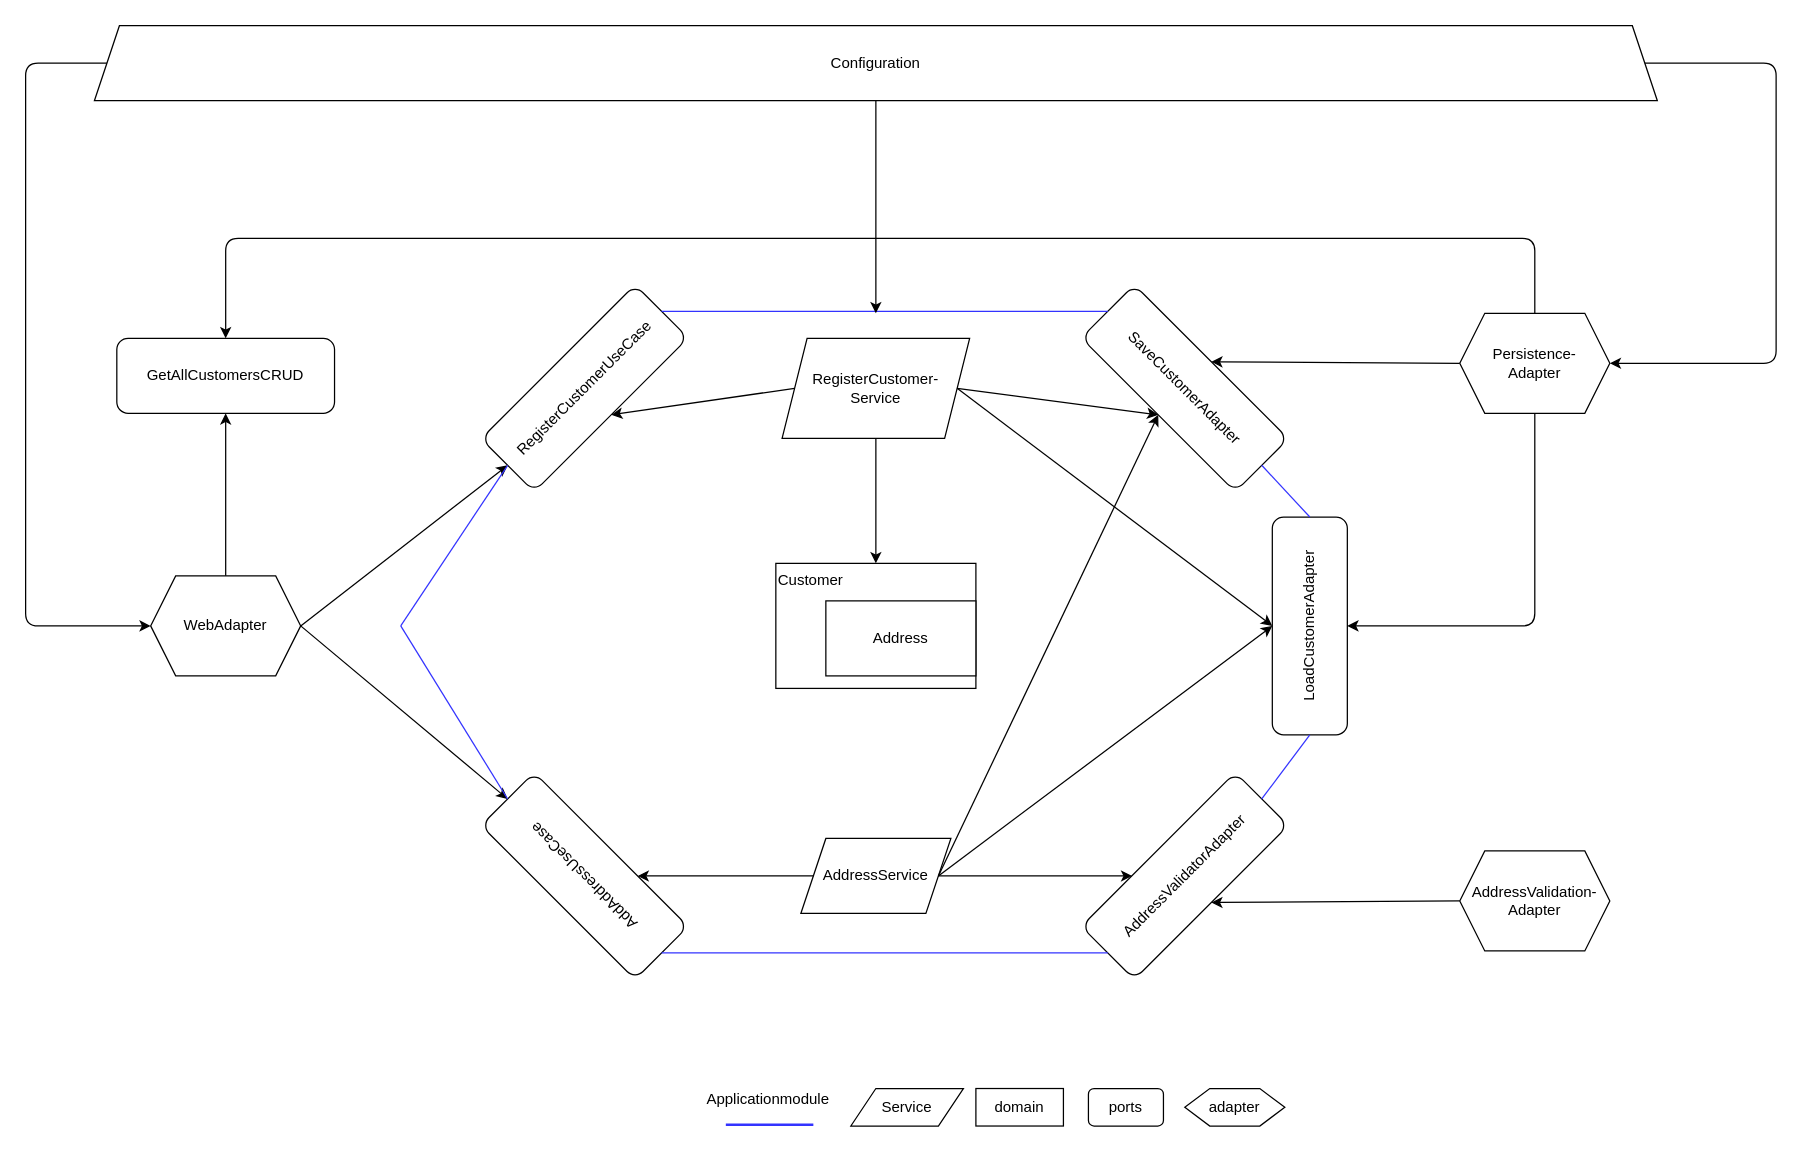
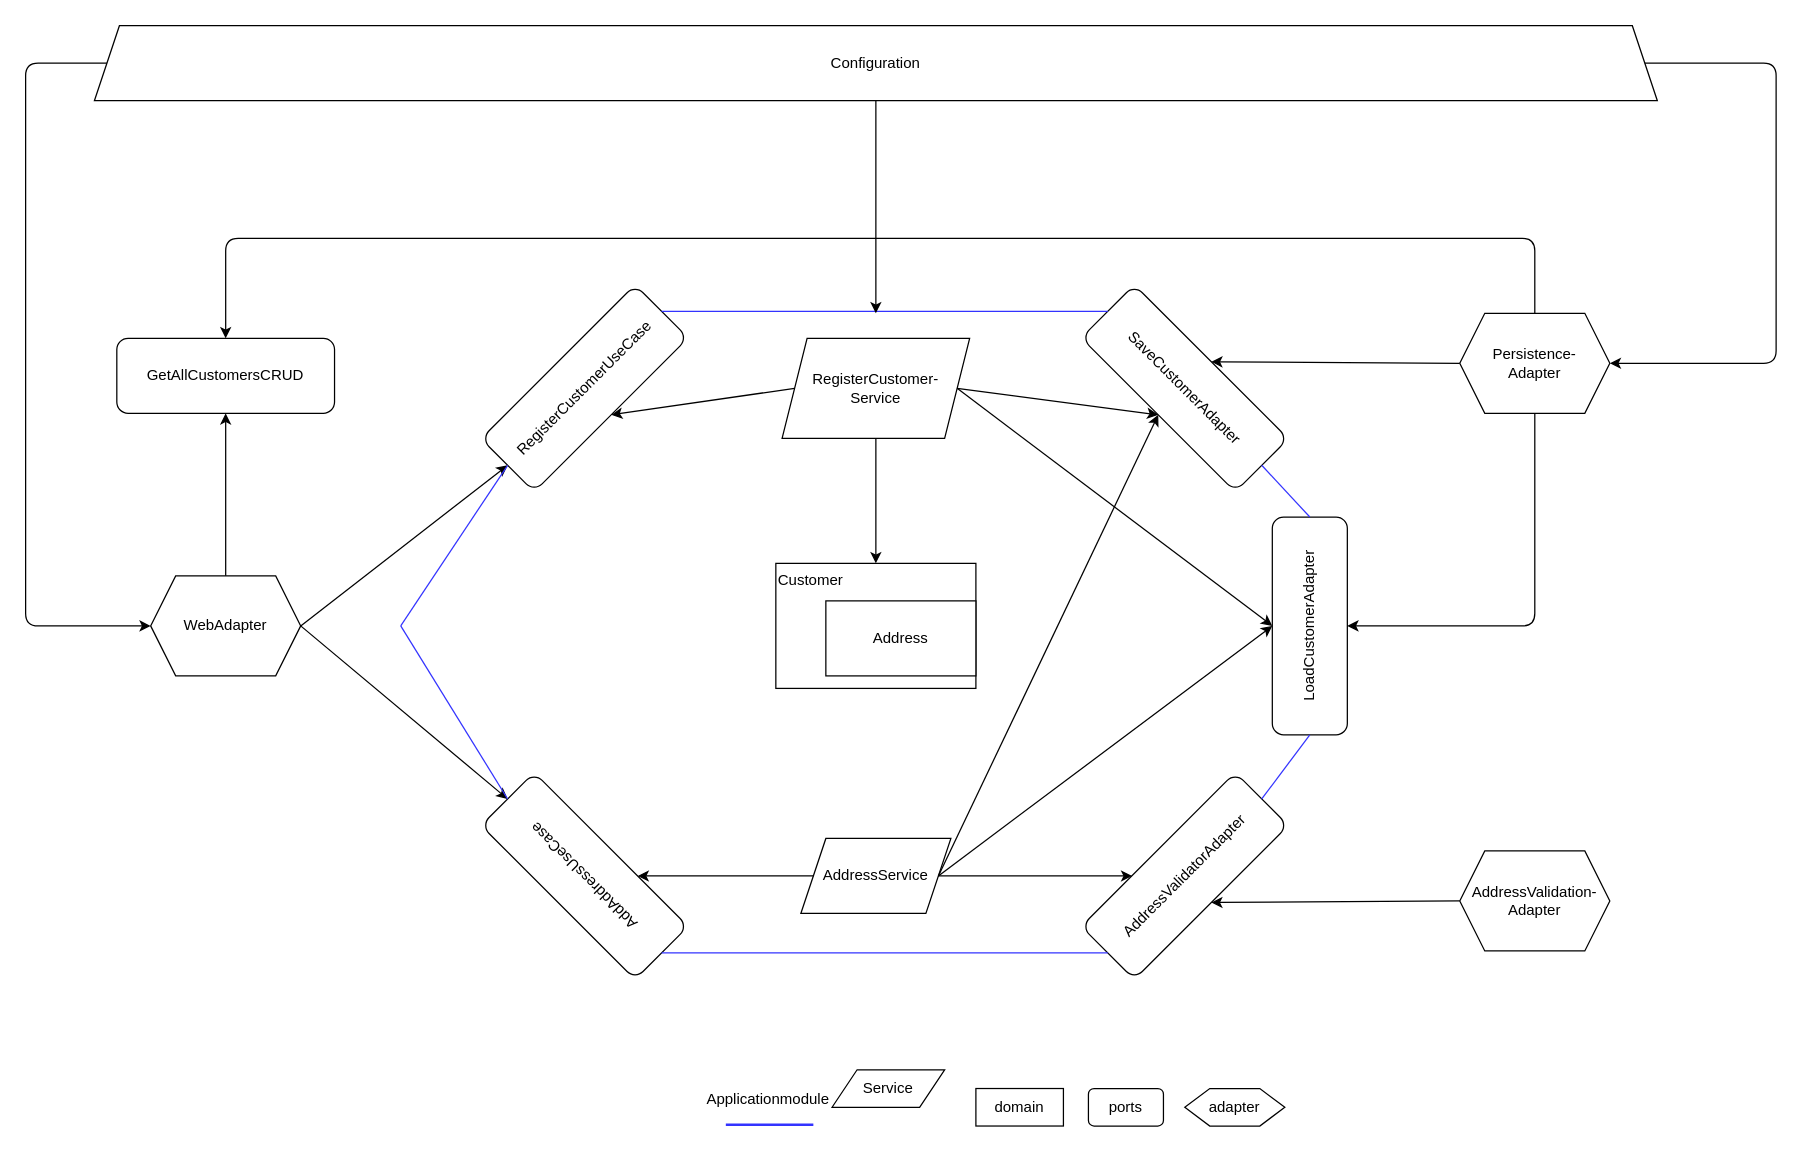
  <mxCell id="0" />
  <mxCell id="1" parent="0" />
  <mxCell id="2" value="Customer" style="rounded=0;whiteSpace=wrap;html=1;align=left;verticalAlign=top;" vertex="1" parent="1"><mxGeometry x="620" y="450" width="160" height="100" as="geometry" /></mxCell>
  <mxCell id="3" value="RegisterCustomerUseCase" style="rounded=1;whiteSpace=wrap;html=1;rotation=-45;" vertex="1" parent="1"><mxGeometry x="380" y="280" width="174.13" height="60" as="geometry" /></mxCell>
  <mxCell id="4" value="AddAddressUseCase" style="rounded=1;whiteSpace=wrap;html=1;rotation=-135;" vertex="1" parent="1"><mxGeometry x="380" y="670" width="174.13" height="60" as="geometry" /></mxCell>
  <mxCell id="5" value="SaveCustomerAdapter" style="rounded=1;whiteSpace=wrap;html=1;rotation=45;" vertex="1" parent="1"><mxGeometry x="860" y="280" width="174.13" height="60" as="geometry" /></mxCell>
  <mxCell id="6" value="LoadCustomerAdapter" style="rounded=1;whiteSpace=wrap;html=1;rotation=-90;" vertex="1" parent="1"><mxGeometry x="960" y="470" width="174.13" height="60" as="geometry" /></mxCell>
  <mxCell id="7" value="AddressValidatorAdapter" style="rounded=1;whiteSpace=wrap;html=1;rotation=-45;" vertex="1" parent="1"><mxGeometry x="860" y="670" width="174.13" height="60" as="geometry" /></mxCell>
  <mxCell id="8" value="ports" style="rounded=1;whiteSpace=wrap;html=1;" vertex="1" parent="1"><mxGeometry x="870" y="870" width="60" height="30" as="geometry" /></mxCell>
  <mxCell id="9" value="AddressValidation-&lt;br&gt;Adapter" style="shape=hexagon;perimeter=hexagonPerimeter2;whiteSpace=wrap;html=1;fixedSize=1;" vertex="1" parent="1"><mxGeometry x="1167" y="680" width="120" height="80" as="geometry" /></mxCell>
  <mxCell id="10" value="WebAdapter" style="shape=hexagon;perimeter=hexagonPerimeter2;whiteSpace=wrap;html=1;fixedSize=1;" vertex="1" parent="1"><mxGeometry x="120" y="460" width="120" height="80" as="geometry" /></mxCell>
  <mxCell id="11" value="Persistence-&lt;br&gt;Adapter" style="shape=hexagon;perimeter=hexagonPerimeter2;whiteSpace=wrap;html=1;fixedSize=1;" vertex="1" parent="1"><mxGeometry x="1167" y="250" width="120" height="80" as="geometry" /></mxCell>
  <mxCell id="12" value="" style="endArrow=classic;html=1;exitX=0;exitY=0.5;exitDx=0;exitDy=0;entryX=0.5;entryY=0;entryDx=0;entryDy=0;" edge="1" parent="1" source="11" target="5"><mxGeometry width="50" height="50" relative="1" as="geometry"><mxPoint x="1190" y="450" as="sourcePoint" /><mxPoint x="1240" y="400" as="targetPoint" /></mxGeometry></mxCell>
  <mxCell id="13" value="" style="endArrow=classic;html=1;exitX=0;exitY=0.5;exitDx=0;exitDy=0;entryX=0.5;entryY=1;entryDx=0;entryDy=0;" edge="1" parent="1" source="9" target="7"><mxGeometry width="50" height="50" relative="1" as="geometry"><mxPoint x="1177" y="300" as="sourcePoint" /><mxPoint x="978.278" y="298.787" as="targetPoint" /></mxGeometry></mxCell>
  <mxCell id="14" value="" style="endArrow=classic;html=1;exitX=0.5;exitY=1;exitDx=0;exitDy=0;entryX=0.5;entryY=1;entryDx=0;entryDy=0;" edge="1" parent="1" source="11" target="6"><mxGeometry width="50" height="50" relative="1" as="geometry"><mxPoint x="1177" y="300" as="sourcePoint" /><mxPoint x="978.278" y="298.787" as="targetPoint" /><Array as="points"><mxPoint x="1227" y="500" /></Array></mxGeometry></mxCell>
  <mxCell id="15" value="" style="endArrow=classic;html=1;exitX=1;exitY=0.5;exitDx=0;exitDy=0;entryX=0;entryY=0.5;entryDx=0;entryDy=0;" edge="1" parent="1" source="10" target="3"><mxGeometry width="50" height="50" relative="1" as="geometry"><mxPoint x="220" y="440" as="sourcePoint" /><mxPoint x="90" y="320" as="targetPoint" /></mxGeometry></mxCell>
  <mxCell id="16" value="" style="endArrow=classic;html=1;entryX=1;entryY=0.5;entryDx=0;entryDy=0;exitX=1;exitY=0.5;exitDx=0;exitDy=0;" edge="1" parent="1" source="10" target="4"><mxGeometry width="50" height="50" relative="1" as="geometry"><mxPoint x="251" y="490" as="sourcePoint" /><mxPoint x="405.501" y="381.564" as="targetPoint" /></mxGeometry></mxCell>
  <mxCell id="17" value="GetAllCustomersCRUD" style="rounded=1;whiteSpace=wrap;html=1;rotation=0;" vertex="1" parent="1"><mxGeometry x="92.93" y="270" width="174.13" height="60" as="geometry" /></mxCell>
  <mxCell id="18" value="" style="endArrow=classic;html=1;exitX=0.5;exitY=0;exitDx=0;exitDy=0;entryX=0.5;entryY=0;entryDx=0;entryDy=0;" edge="1" parent="1" source="11" target="17"><mxGeometry width="50" height="50" relative="1" as="geometry"><mxPoint x="970" y="220" as="sourcePoint" /><mxPoint x="1020" y="170" as="targetPoint" /><Array as="points"><mxPoint x="1227" y="190" /><mxPoint x="180" y="190" /></Array></mxGeometry></mxCell>
  <mxCell id="19" value="adapter" style="shape=hexagon;perimeter=hexagonPerimeter2;whiteSpace=wrap;html=1;fixedSize=1;" vertex="1" parent="1"><mxGeometry x="947.07" y="870" width="80" height="30" as="geometry" /></mxCell>
  <mxCell id="20" value="domain" style="rounded=0;whiteSpace=wrap;html=1;" vertex="1" parent="1"><mxGeometry x="780" y="870" width="70" height="30" as="geometry" /></mxCell>
  <mxCell id="21" value="Address" style="rounded=0;whiteSpace=wrap;html=1;" vertex="1" parent="1"><mxGeometry x="660" y="480" width="120" height="60" as="geometry" /></mxCell>
  <mxCell id="22" value="RegisterCustomer-&lt;br&gt;Service" style="shape=parallelogram;perimeter=parallelogramPerimeter;whiteSpace=wrap;html=1;fixedSize=1;align=center;" vertex="1" parent="1"><mxGeometry x="625" y="270" width="150" height="80" as="geometry" /></mxCell>
- <mxCell id="23" value="Service" style="shape=parallelogram;perimeter=parallelogramPerimeter;whiteSpace=wrap;html=1;fixedSize=1;align=center;" vertex="1" parent="1"><mxGeometry x="680" y="870" width="90" height="30" as="geometry" /></mxCell>
+ <mxCell id="23" value="Service" style="shape=parallelogram;perimeter=parallelogramPerimeter;whiteSpace=wrap;html=1;fixedSize=1;align=center;" vertex="1" parent="1"><mxGeometry x="665" y="855" width="90" height="30" as="geometry" /></mxCell>
  <mxCell id="24" value="AddressService" style="shape=parallelogram;perimeter=parallelogramPerimeter;whiteSpace=wrap;html=1;fixedSize=1;align=center;" vertex="1" parent="1"><mxGeometry x="640" y="670" width="120" height="60" as="geometry" /></mxCell>
  <mxCell id="25" value="" style="endArrow=classic;html=1;exitX=1;exitY=0.5;exitDx=0;exitDy=0;entryX=0.5;entryY=1;entryDx=0;entryDy=0;" edge="1" parent="1" source="22" target="5"><mxGeometry width="50" height="50" relative="1" as="geometry"><mxPoint x="870" y="420" as="sourcePoint" /><mxPoint x="920" y="370" as="targetPoint" /></mxGeometry></mxCell>
  <mxCell id="26" value="" style="endArrow=classic;html=1;exitX=1;exitY=0.5;exitDx=0;exitDy=0;entryX=0.5;entryY=0;entryDx=0;entryDy=0;" edge="1" parent="1" source="22" target="6"><mxGeometry width="50" height="50" relative="1" as="geometry"><mxPoint x="795" y="320" as="sourcePoint" /><mxPoint x="935.852" y="341.213" as="targetPoint" /></mxGeometry></mxCell>
  <mxCell id="27" value="" style="endArrow=classic;html=1;exitX=1;exitY=0.5;exitDx=0;exitDy=0;entryX=0.5;entryY=0;entryDx=0;entryDy=0;" edge="1" parent="1" source="24" target="6"><mxGeometry width="50" height="50" relative="1" as="geometry"><mxPoint x="795" y="320" as="sourcePoint" /><mxPoint x="967.065" y="510" as="targetPoint" /></mxGeometry></mxCell>
  <mxCell id="28" value="" style="endArrow=classic;html=1;entryX=0.5;entryY=1;entryDx=0;entryDy=0;" edge="1" parent="1" target="5"><mxGeometry width="50" height="50" relative="1" as="geometry"><mxPoint x="750" y="700" as="sourcePoint" /><mxPoint x="967.065" y="510" as="targetPoint" /></mxGeometry></mxCell>
  <mxCell id="29" value="" style="endArrow=classic;html=1;exitX=1;exitY=0.5;exitDx=0;exitDy=0;" edge="1" parent="1" source="24"><mxGeometry width="50" height="50" relative="1" as="geometry"><mxPoint x="770" y="720" as="sourcePoint" /><mxPoint x="905" y="700" as="targetPoint" /></mxGeometry></mxCell>
  <mxCell id="30" value="" style="endArrow=classic;html=1;exitX=0;exitY=0.5;exitDx=0;exitDy=0;" edge="1" parent="1" source="24" target="4"><mxGeometry width="50" height="50" relative="1" as="geometry"><mxPoint x="760" y="710" as="sourcePoint" /><mxPoint x="915" y="710" as="targetPoint" /></mxGeometry></mxCell>
  <mxCell id="31" value="" style="endArrow=classic;html=1;exitX=0;exitY=0.5;exitDx=0;exitDy=0;entryX=0.5;entryY=1;entryDx=0;entryDy=0;" edge="1" parent="1" source="22" target="3"><mxGeometry width="50" height="50" relative="1" as="geometry"><mxPoint x="500" y="430" as="sourcePoint" /><mxPoint x="550" y="380" as="targetPoint" /></mxGeometry></mxCell>
  <mxCell id="32" value="" style="endArrow=classic;html=1;exitX=0.5;exitY=1;exitDx=0;exitDy=0;entryX=0.5;entryY=0;entryDx=0;entryDy=0;" edge="1" parent="1" source="22" target="2"><mxGeometry width="50" height="50" relative="1" as="geometry"><mxPoint x="770" y="720" as="sourcePoint" /><mxPoint x="925" y="720" as="targetPoint" /></mxGeometry></mxCell>
  <mxCell id="33" value="" style="endArrow=classic;html=1;exitX=0.5;exitY=0;exitDx=0;exitDy=0;" edge="1" parent="1" source="10" target="17"><mxGeometry width="50" height="50" relative="1" as="geometry"><mxPoint x="140" y="450" as="sourcePoint" /><mxPoint x="190" y="400" as="targetPoint" /></mxGeometry></mxCell>
  <mxCell id="34" value="" style="endArrow=none;html=1;entryX=0;entryY=0.5;entryDx=0;entryDy=0;exitX=0;exitY=0.5;exitDx=0;exitDy=0;strokeColor=#3333FF;" edge="1" parent="1" source="7" target="4"><mxGeometry width="50" height="50" relative="1" as="geometry"><mxPoint x="415.501" y="648.436" as="sourcePoint" /><mxPoint x="415.501" y="381.564" as="targetPoint" /></mxGeometry></mxCell>
  <mxCell id="35" value="" style="endArrow=none;html=1;entryX=1;entryY=0.5;entryDx=0;entryDy=0;exitX=0;exitY=0.5;exitDx=0;exitDy=0;strokeColor=#3333FF;" edge="1" parent="1" source="6" target="7"><mxGeometry width="50" height="50" relative="1" as="geometry"><mxPoint x="895.501" y="771.564" as="sourcePoint" /><mxPoint x="538.629" y="771.564" as="targetPoint" /></mxGeometry></mxCell>
  <mxCell id="36" value="" style="endArrow=none;html=1;entryX=1;entryY=0.5;entryDx=0;entryDy=0;exitX=1;exitY=0.5;exitDx=0;exitDy=0;strokeColor=#3333FF;" edge="1" parent="1" source="6" target="5"><mxGeometry width="50" height="50" relative="1" as="geometry"><mxPoint x="1017.065" y="597.065" as="sourcePoint" /><mxPoint x="1018.629" y="648.436" as="targetPoint" /></mxGeometry></mxCell>
  <mxCell id="37" value="" style="endArrow=none;html=1;entryX=1;entryY=0.5;entryDx=0;entryDy=0;exitX=0;exitY=0.5;exitDx=0;exitDy=0;strokeColor=#3333FF;" edge="1" parent="1" source="5" target="3"><mxGeometry width="50" height="50" relative="1" as="geometry"><mxPoint x="1027.065" y="607.065" as="sourcePoint" /><mxPoint x="1028.629" y="658.436" as="targetPoint" /></mxGeometry></mxCell>
  <mxCell id="38" value="" style="endArrow=none;html=1;strokeColor=#3333FF;fontColor=#000000;exitX=1;exitY=0.5;exitDx=0;exitDy=0;" edge="1" parent="1" source="4"><mxGeometry width="50" height="50" relative="1" as="geometry"><mxPoint x="400" y="550" as="sourcePoint" /><mxPoint x="320" y="500" as="targetPoint" /></mxGeometry></mxCell>
  <mxCell id="39" value="" style="endArrow=none;html=1;strokeColor=#3333FF;fontColor=#000000;entryX=0;entryY=0.5;entryDx=0;entryDy=0;" edge="1" parent="1" target="3"><mxGeometry width="50" height="50" relative="1" as="geometry"><mxPoint x="320" y="500" as="sourcePoint" /><mxPoint x="330" y="510" as="targetPoint" /></mxGeometry></mxCell>
  <mxCell id="40" value="Configuration" style="shape=trapezoid;perimeter=trapezoidPerimeter;whiteSpace=wrap;html=1;fixedSize=1;fontColor=#000000;align=center;" vertex="1" parent="1"><mxGeometry x="75" y="20" width="1250" height="60" as="geometry" /></mxCell>
  <mxCell id="41" value="" style="endArrow=classic;html=1;fontColor=#000000;exitX=0;exitY=0.5;exitDx=0;exitDy=0;entryX=0;entryY=0.5;entryDx=0;entryDy=0;" edge="1" parent="1" source="40" target="10"><mxGeometry width="50" height="50" relative="1" as="geometry"><mxPoint x="-50" y="130" as="sourcePoint" /><mxPoint x="-40" y="50" as="targetPoint" /><Array as="points"><mxPoint x="20" y="50" /><mxPoint x="20" y="500" /></Array></mxGeometry></mxCell>
  <mxCell id="42" value="" style="endArrow=classic;html=1;fontColor=#000000;exitX=1;exitY=0.5;exitDx=0;exitDy=0;entryX=1;entryY=0.5;entryDx=0;entryDy=0;" edge="1" parent="1" source="40" target="11"><mxGeometry width="50" height="50" relative="1" as="geometry"><mxPoint x="140" y="60" as="sourcePoint" /><mxPoint x="130" y="510" as="targetPoint" /><Array as="points"><mxPoint x="1420" y="50" /><mxPoint x="1420" y="290" /></Array></mxGeometry></mxCell>
  <mxCell id="43" value="" style="endArrow=classic;html=1;strokeColor=#000000;fontColor=#000000;exitX=0.5;exitY=1;exitDx=0;exitDy=0;" edge="1" parent="1" source="40"><mxGeometry width="50" height="50" relative="1" as="geometry"><mxPoint x="590" y="170" as="sourcePoint" /><mxPoint x="700" y="250" as="targetPoint" /></mxGeometry></mxCell>
  <mxCell id="44" value="" style="endArrow=none;html=1;fontColor=#000000;strokeColor=#3333FF;strokeWidth=2;" edge="1" parent="1"><mxGeometry width="50" height="50" relative="1" as="geometry"><mxPoint x="580" y="899" as="sourcePoint" /><mxPoint x="650" y="899" as="targetPoint" /></mxGeometry></mxCell>
  <mxCell id="45" value="Applicationmodule" style="text;html=1;strokeColor=none;fillColor=none;align=center;verticalAlign=middle;whiteSpace=wrap;rounded=0;fontColor=#000000;" vertex="1" parent="1"><mxGeometry x="594" y="869" width="40" height="20" as="geometry" /></mxCell>
